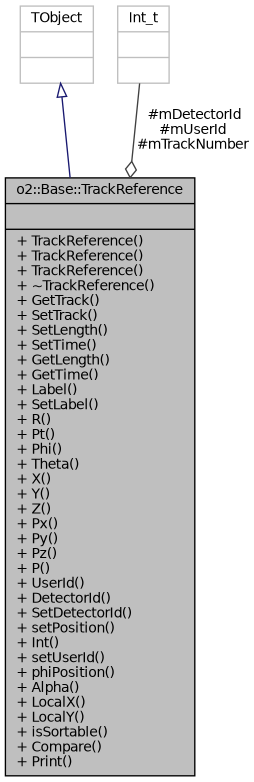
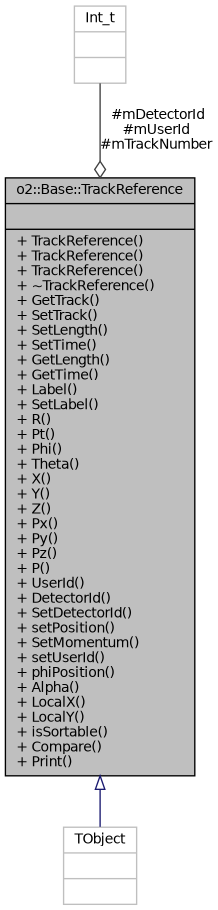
  digraph {
    node [color=grey75 fontname=Helvetica fontsize=10 shape=record]
    edge [fontname=Helvetica fontsize=10 labelfontname=Helvetica labelfontsize=10 style=solid]
-   n1 [color=black fillcolor=grey75 fontcolor=black height=0.2 label="{o2::Base::TrackReference\n||+ TrackReference()\l+ TrackReference()\l+ TrackReference()\l+ ~TrackReference()\l+ GetTrack()\l+ SetTrack()\l+ SetLength()\l+ SetTime()\l+ GetLength()\l+ GetTime()\l+ Label()\l+ SetLabel()\l+ R()\l+ Pt()\l+ Phi()\l+ Theta()\l+ X()\l+ Y()\l+ Z()\l+ Px()\l+ Py()\l+ Pz()\l+ P()\l+ UserId()\l+ DetectorId()\l+ SetDetectorId()\l+ setPosition()\l+ Int()\l+ setUserId()\l+ phiPosition()\l+ Alpha()\l+ LocalX()\l+ LocalY()\l+ isSortable()\l+ Compare()\l+ Print()\l}" style=filled width=0.4]
+   n1 [color=black fillcolor=grey75 fontcolor=black height=0.2 label="{o2::Base::TrackReference\n||+ TrackReference()\l+ TrackReference()\l+ TrackReference()\l+ ~TrackReference()\l+ GetTrack()\l+ SetTrack()\l+ SetLength()\l+ SetTime()\l+ GetLength()\l+ GetTime()\l+ Label()\l+ SetLabel()\l+ R()\l+ Pt()\l+ Phi()\l+ Theta()\l+ X()\l+ Y()\l+ Z()\l+ Px()\l+ Py()\l+ Pz()\l+ P()\l+ UserId()\l+ DetectorId()\l+ SetDetectorId()\l+ setPosition()\l+ SetMomentum()\l+ setUserId()\l+ phiPosition()\l+ Alpha()\l+ LocalX()\l+ LocalY()\l+ isSortable()\l+ Compare()\l+ Print()\l}" style=filled width=0.4]
    n2 [height=0.2 label="{TObject\n||}" width=0.4]
    n3 [height=0.2 label="{Int_t\n||}" width=0.4]
-   n2 -> n1 [arrowtail=onormal color=midnightblue dir=back]
+   n1 -> n2 [arrowtail=onormal color=midnightblue dir=back]
    n3 -> n1 [arrowhead=odiamond color=grey25 label=" #mDetectorId\n#mUserId\n#mTrackNumber"]
  }
